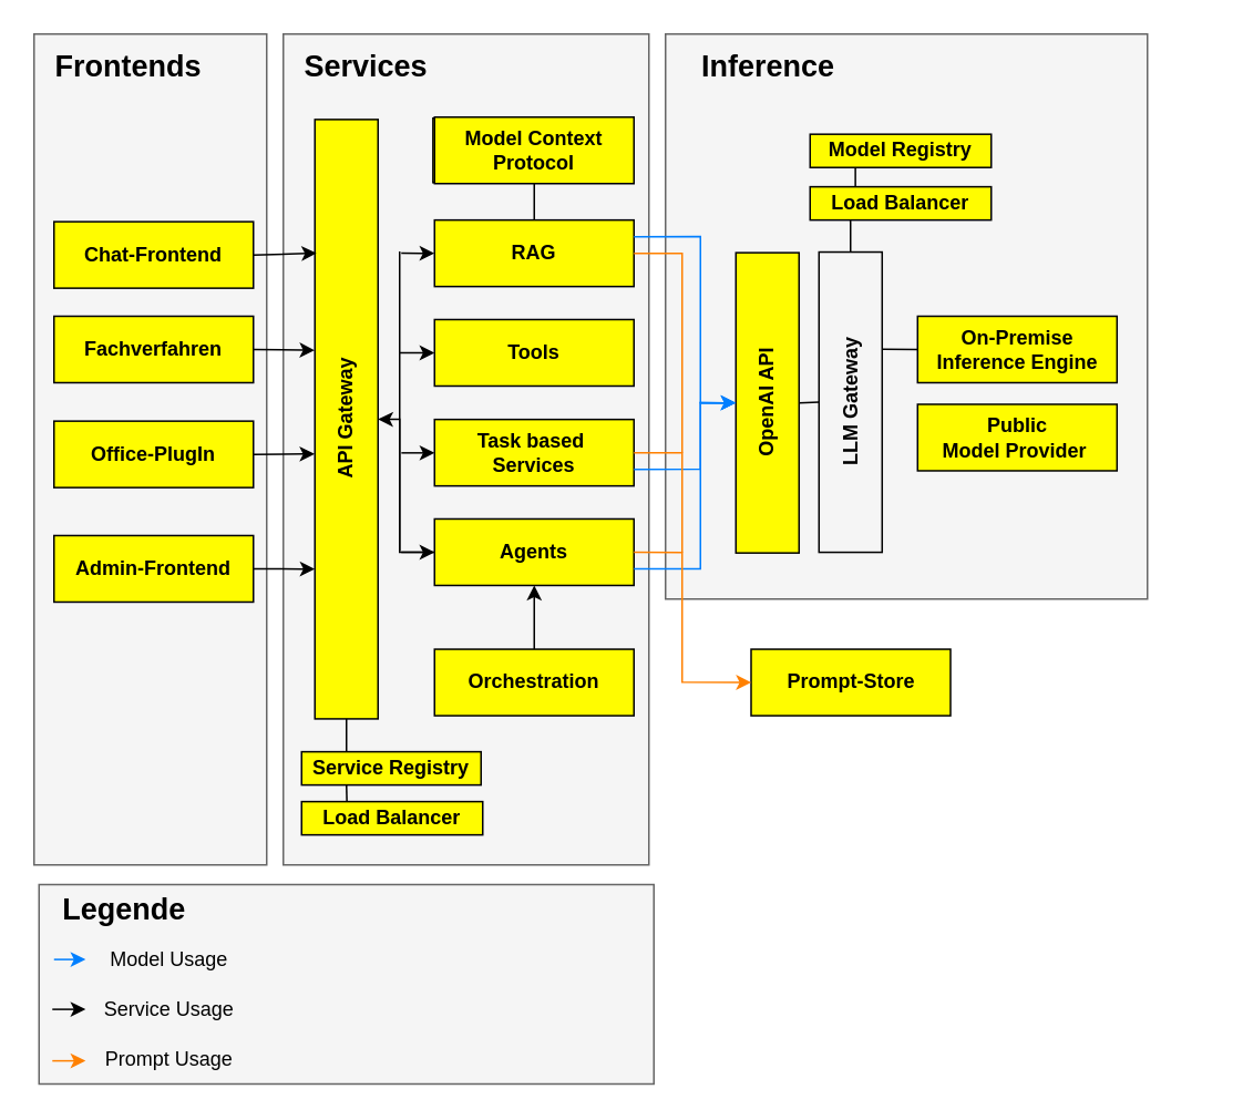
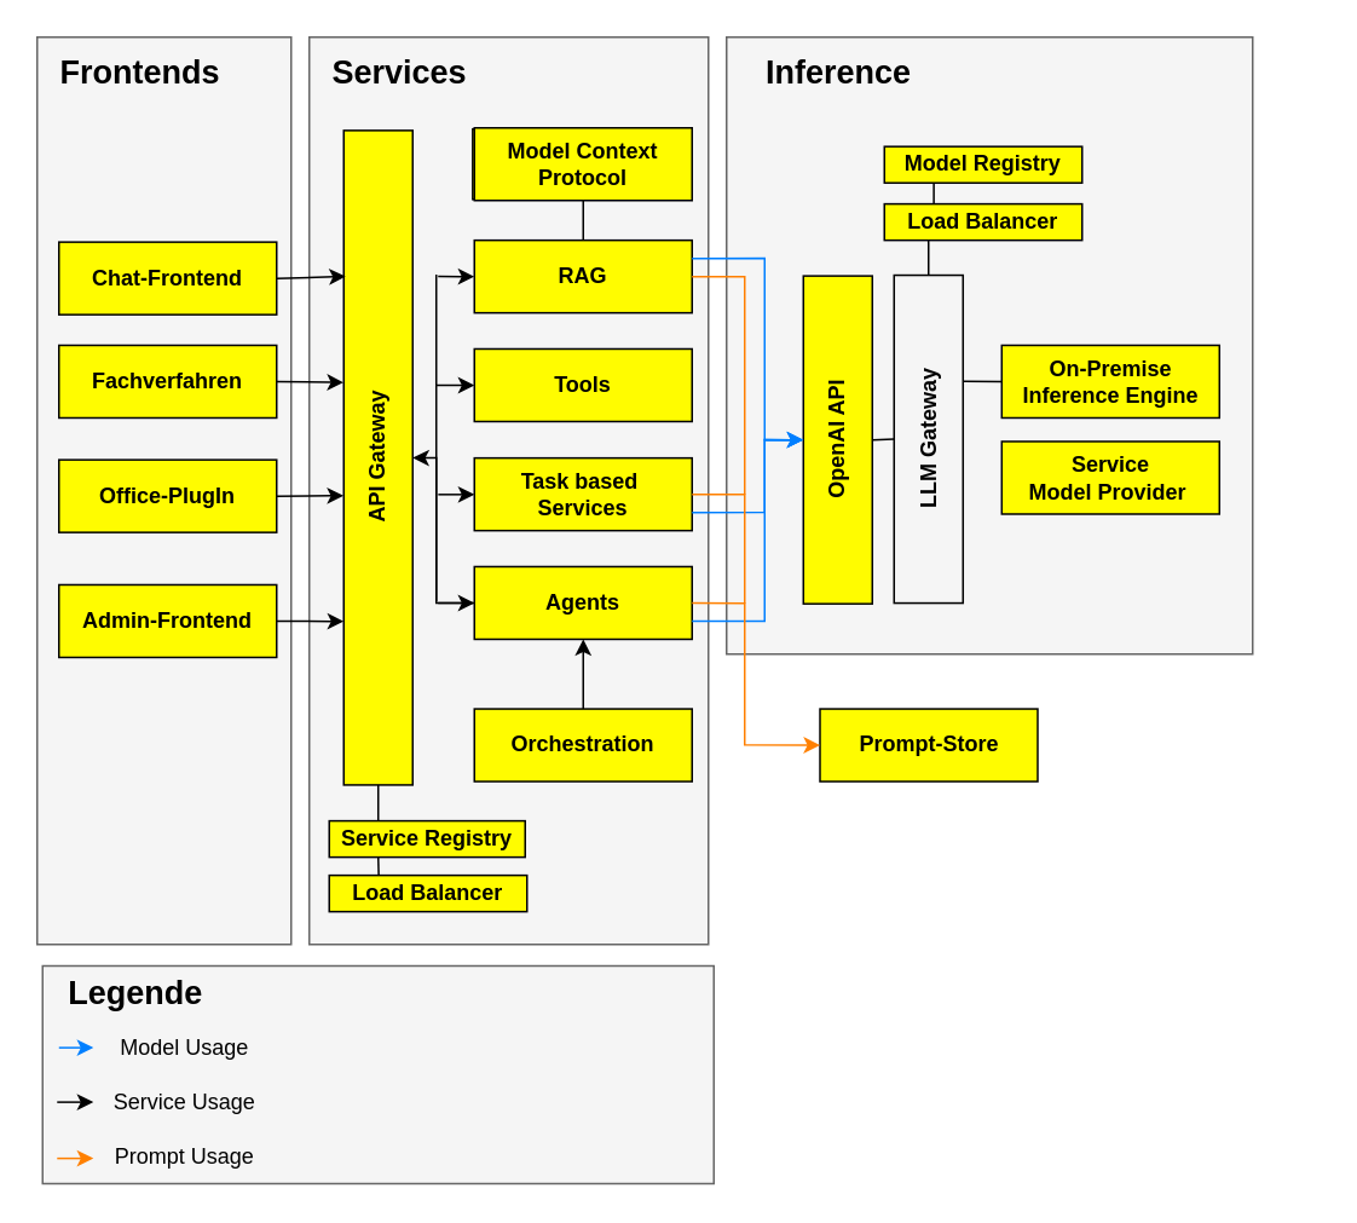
  <mxCell id="0" />
  <mxCell id="1" parent="0" />
  <mxCell id="2" value="" style="group" vertex="1" connectable="0" parent="1"><mxGeometry x="50" y="70" width="675.84" height="450" as="geometry" /></mxCell>
  <mxCell id="3" value="" style="verticalLabelPosition=bottom;verticalAlign=top;html=1;shape=mxgraph.basic.rect;fillColor2=none;strokeWidth=1;size=20;indent=5;fillColor=#f5f5f5;strokeColor=#666666;fontColor=#333333;" vertex="1" parent="2"><mxGeometry x="350" y="-50" width="290" height="340" as="geometry" /></mxCell>
  <mxCell id="4" value="" style="verticalLabelPosition=bottom;verticalAlign=top;html=1;shape=mxgraph.basic.rect;fillColor2=none;strokeWidth=1;size=20;indent=5;fillColor=#f5f5f5;strokeColor=#666666;fontColor=#333333;" vertex="1" parent="2"><mxGeometry x="120" y="-50" width="220" height="500" as="geometry" /></mxCell>
  <mxCell id="5" value="" style="verticalLabelPosition=bottom;verticalAlign=top;html=1;shape=mxgraph.basic.rect;fillColor2=none;strokeWidth=1;size=20;indent=5;fillColor=#f5f5f5;strokeColor=#666666;fontColor=#333333;" vertex="1" parent="2"><mxGeometry x="-30" y="-50" width="140" height="500" as="geometry" /></mxCell>
  <mxCell id="6" value="Chat-Frontend" style="rounded=0;whiteSpace=wrap;html=1;fillStyle=solid;fillColor=#FFFC00;fontStyle=1" parent="2" vertex="1"><mxGeometry x="-18" y="62.93" width="120" height="40" as="geometry" /></mxCell>
  <mxCell id="7" value="API Gateway" style="rounded=0;whiteSpace=wrap;html=1;fillStyle=solid;fillColor=#FFFC00;fontStyle=1;rotation=-90;" parent="2" vertex="1"><mxGeometry x="-22.34" y="162.77" width="360.69" height="38" as="geometry" /></mxCell>
  <mxCell id="8" value="API" style="rounded=0;whiteSpace=wrap;html=1;fillStyle=solid;fillColor=#FFFC00;fontStyle=1;rotation=-90;" parent="2" vertex="1"><mxGeometry x="201" y="9.69" width="38.75" height="20.62" as="geometry" /></mxCell>
  <mxCell id="9" value="Model Context Protocol" style="rounded=0;whiteSpace=wrap;html=1;fillStyle=solid;fillColor=#FFFC00;fontStyle=1" parent="2" vertex="1"><mxGeometry x="211" width="120" height="40" as="geometry" /></mxCell>
  <mxCell id="10" value="RAG" style="rounded=0;whiteSpace=wrap;html=1;fillStyle=solid;fillColor=#FFFC00;fontStyle=1" parent="2" vertex="1"><mxGeometry x="211" y="61.93" width="120" height="40" as="geometry" /></mxCell>
  <mxCell id="11" value="Tools" style="rounded=0;whiteSpace=wrap;html=1;fillStyle=solid;fillColor=#FFFC00;fontStyle=1" parent="2" vertex="1"><mxGeometry x="211" y="121.82" width="120" height="40" as="geometry" /></mxCell>
  <mxCell id="12" value="Task based&amp;nbsp;&lt;div&gt;Services&lt;/div&gt;" style="rounded=0;whiteSpace=wrap;html=1;fillStyle=solid;fillColor=#FFFC00;fontStyle=1" parent="2" vertex="1"><mxGeometry x="211" y="181.93" width="120" height="40" as="geometry" /></mxCell>
  <mxCell id="13" value="Agents" style="rounded=0;whiteSpace=wrap;html=1;fillStyle=solid;fillColor=#FFFC00;fontStyle=1" parent="2" vertex="1"><mxGeometry x="211" y="241.81" width="120" height="40" as="geometry" /></mxCell>
  <mxCell id="14" value="Service Registry" style="rounded=0;whiteSpace=wrap;html=1;fillStyle=solid;fillColor=#FFFC00;fontStyle=1" parent="2" vertex="1"><mxGeometry x="131" y="381.91" width="107.99" height="20" as="geometry" /></mxCell>
  <mxCell id="15" value="Orchestration" style="rounded=0;whiteSpace=wrap;html=1;fillStyle=solid;fillColor=#FFFC00;fontStyle=1" parent="2" vertex="1"><mxGeometry x="211" y="320.21" width="120" height="40" as="geometry" /></mxCell>
  <mxCell id="16" value="" style="endArrow=none;html=1;rounded=0;" parent="2" edge="1"><mxGeometry width="50" height="50" relative="1" as="geometry"><mxPoint x="190" y="260.91" as="sourcePoint" /><mxPoint x="190" y="80.91" as="targetPoint" /></mxGeometry></mxCell>
  <mxCell id="17" value="" style="endArrow=none;html=1;rounded=0;entryX=0;entryY=0.5;entryDx=0;entryDy=0;" parent="2" target="13" edge="1"><mxGeometry width="50" height="50" relative="1" as="geometry"><mxPoint x="191" y="261.91" as="sourcePoint" /><mxPoint x="131" y="240.21" as="targetPoint" /></mxGeometry></mxCell>
  <mxCell id="18" value="" style="endArrow=classic;html=1;rounded=0;exitX=0.5;exitY=0;exitDx=0;exitDy=0;entryX=0.5;entryY=1;entryDx=0;entryDy=0;" parent="2" source="15" target="13" edge="1"><mxGeometry width="50" height="50" relative="1" as="geometry"><mxPoint x="81" y="290.21" as="sourcePoint" /><mxPoint x="271" y="284.21" as="targetPoint" /></mxGeometry></mxCell>
  <mxCell id="19" value="" style="endArrow=classic;html=1;rounded=0;entryX=0;entryY=0.5;entryDx=0;entryDy=0;" parent="2" target="10" edge="1"><mxGeometry width="50" height="50" relative="1" as="geometry"><mxPoint x="191" y="81.91" as="sourcePoint" /><mxPoint x="221" y="21.91" as="targetPoint" /></mxGeometry></mxCell>
  <mxCell id="20" value="" style="endArrow=classic;html=1;rounded=0;entryX=0;entryY=0.5;entryDx=0;entryDy=0;" parent="2" target="11" edge="1"><mxGeometry width="50" height="50" relative="1" as="geometry"><mxPoint x="190" y="141.91" as="sourcePoint" /><mxPoint x="221" y="51.91" as="targetPoint" /></mxGeometry></mxCell>
  <mxCell id="21" value="" style="endArrow=classic;html=1;rounded=0;entryX=0;entryY=0.5;entryDx=0;entryDy=0;" parent="2" edge="1"><mxGeometry width="50" height="50" relative="1" as="geometry"><mxPoint x="191.06" y="202.05" as="sourcePoint" /><mxPoint x="211.06" y="202.05" as="targetPoint" /></mxGeometry></mxCell>
  <mxCell id="22" value="" style="endArrow=classic;html=1;rounded=0;exitX=1;exitY=0.5;exitDx=0;exitDy=0;entryX=0.777;entryY=0.026;entryDx=0;entryDy=0;entryPerimeter=0;" parent="2" source="6" target="7" edge="1"><mxGeometry width="50" height="50" relative="1" as="geometry"><mxPoint x="120" y="181.91" as="sourcePoint" /><mxPoint x="140" y="151.91" as="targetPoint" /></mxGeometry></mxCell>
  <mxCell id="23" value="Prompt-Store" style="rounded=0;whiteSpace=wrap;html=1;fillStyle=solid;fillColor=#FFFC00;fontStyle=1" parent="2" vertex="1"><mxGeometry x="401.5" y="320.21" width="120" height="40" as="geometry" /></mxCell>
  <mxCell id="24" value="" style="endArrow=none;html=1;rounded=0;entryX=0.5;entryY=1;entryDx=0;entryDy=0;exitX=0.5;exitY=0;exitDx=0;exitDy=0;" parent="2" source="10" target="9" edge="1"><mxGeometry width="50" height="50" relative="1" as="geometry"><mxPoint x="401" y="271.91" as="sourcePoint" /><mxPoint x="401" y="91.91" as="targetPoint" /></mxGeometry></mxCell>
  <mxCell id="25" value="OpenAI API" style="rounded=0;whiteSpace=wrap;html=1;fillStyle=solid;fillColor=#FFFC00;fontStyle=1;rotation=-90;" parent="2" vertex="1"><mxGeometry x="321" y="152.93" width="180.69" height="38" as="geometry" /></mxCell>
  <mxCell id="26" value="" style="endArrow=classic;html=1;rounded=0;exitX=1;exitY=0.25;exitDx=0;exitDy=0;entryX=0.5;entryY=0;entryDx=0;entryDy=0;strokeColor=#007FFF;" parent="2" source="10" target="25" edge="1"><mxGeometry width="50" height="50" relative="1" as="geometry"><mxPoint x="371" y="161.91" as="sourcePoint" /><mxPoint x="391" y="91.91" as="targetPoint" /><Array as="points"><mxPoint x="371" y="71.91" /><mxPoint x="371" y="171.91" /></Array></mxGeometry></mxCell>
  <mxCell id="27" value="LLM Gateway" style="rounded=0;whiteSpace=wrap;html=1;fillStyle=solid;fillColor=#f5f5f5;fontStyle=1;rotation=-90;" parent="2" vertex="1"><mxGeometry x="371" y="152.53" width="180.69" height="38" as="geometry" /></mxCell>
  <mxCell id="28" value="Model Registry" style="rounded=0;whiteSpace=wrap;html=1;fillStyle=solid;fillColor=#FFFC00;fontStyle=1" parent="2" vertex="1"><mxGeometry x="437.01" y="10.29" width="108.99" height="20.02" as="geometry" /></mxCell>
  <mxCell id="29" value="Load Balancer" style="rounded=0;whiteSpace=wrap;html=1;fillStyle=solid;fillColor=#FFFC00;fontStyle=1" parent="2" vertex="1"><mxGeometry x="437" y="41.91" width="109" height="20.02" as="geometry" /></mxCell>
  <mxCell id="30" value="" style="endArrow=none;html=1;rounded=0;entryX=0.223;entryY=0.991;entryDx=0;entryDy=0;exitX=1;exitY=0.5;exitDx=0;exitDy=0;entryPerimeter=0;" parent="2" source="27" target="29" edge="1"><mxGeometry width="50" height="50" relative="1" as="geometry"><mxPoint x="381" y="271.91" as="sourcePoint" /><mxPoint x="381" y="91.91" as="targetPoint" /></mxGeometry></mxCell>
  <mxCell id="31" value="On-Premise&lt;br&gt;Inference Engine" style="rounded=0;whiteSpace=wrap;html=1;fillStyle=solid;fillColor=#FFFC00;fontStyle=1" parent="2" vertex="1"><mxGeometry x="501.69" y="119.82" width="120" height="40" as="geometry" /></mxCell>
- <mxCell id="32" value="Public &lt;br&gt;Model Provider&amp;nbsp;" style="rounded=0;whiteSpace=wrap;html=1;fillStyle=solid;fillColor=#FFFC00;fontStyle=1" parent="2" vertex="1"><mxGeometry x="501.69" y="172.82" width="120" height="40" as="geometry" /></mxCell>
+ <mxCell id="32" value="Service &lt;br&gt;Model Provider&amp;nbsp;" style="rounded=0;whiteSpace=wrap;html=1;fillStyle=solid;fillColor=#FFFC00;fontStyle=1" parent="2" vertex="1"><mxGeometry x="501.69" y="172.82" width="120" height="40" as="geometry" /></mxCell>
  <mxCell id="33" value="" style="endArrow=classic;html=1;rounded=0;exitX=1;exitY=0.75;exitDx=0;exitDy=0;entryX=0.5;entryY=0;entryDx=0;entryDy=0;strokeColor=#007FFF;" parent="2" source="13" target="25" edge="1"><mxGeometry width="50" height="50" relative="1" as="geometry"><mxPoint x="321" y="141.91" as="sourcePoint" /><mxPoint x="371" y="91.91" as="targetPoint" /><Array as="points"><mxPoint x="371" y="271.91" /><mxPoint x="371" y="171.91" /></Array></mxGeometry></mxCell>
  <mxCell id="34" value="" style="endArrow=classic;html=1;rounded=0;exitX=1;exitY=0.75;exitDx=0;exitDy=0;entryX=0.5;entryY=0;entryDx=0;entryDy=0;strokeColor=#007FFF;" parent="2" source="12" target="25" edge="1"><mxGeometry width="50" height="50" relative="1" as="geometry"><mxPoint x="341" y="281.91" as="sourcePoint" /><mxPoint x="402" y="181.91" as="targetPoint" /><Array as="points"><mxPoint x="371" y="211.91" /><mxPoint x="371" y="171.91" /></Array></mxGeometry></mxCell>
  <mxCell id="35" value="" style="endArrow=none;html=1;rounded=0;entryX=0.5;entryY=0;entryDx=0;entryDy=0;exitX=0.5;exitY=1;exitDx=0;exitDy=0;" parent="2" source="25" target="27" edge="1"><mxGeometry width="50" height="50" relative="1" as="geometry"><mxPoint x="260" y="241.91" as="sourcePoint" /><mxPoint x="310" y="191.91" as="targetPoint" /></mxGeometry></mxCell>
  <mxCell id="36" value="" style="endArrow=none;html=1;rounded=0;entryX=0.25;entryY=1;entryDx=0;entryDy=0;exitX=0.25;exitY=0;exitDx=0;exitDy=0;" parent="2" source="29" target="28" edge="1"><mxGeometry width="50" height="50" relative="1" as="geometry"><mxPoint x="461" y="21.91" as="sourcePoint" /><mxPoint x="471" y="71.91" as="targetPoint" /></mxGeometry></mxCell>
  <mxCell id="37" value="" style="endArrow=none;html=1;rounded=0;exitX=0.676;exitY=1.006;exitDx=0;exitDy=0;exitPerimeter=0;entryX=0;entryY=0.5;entryDx=0;entryDy=0;" parent="2" source="27" target="31" edge="1"><mxGeometry width="50" height="50" relative="1" as="geometry"><mxPoint x="482.409" y="139.729" as="sourcePoint" /><mxPoint x="501" y="141.91" as="targetPoint" /></mxGeometry></mxCell>
  <mxCell id="38" value="Fachverfahren" style="rounded=0;whiteSpace=wrap;html=1;fillStyle=solid;fillColor=#FFFC00;fontStyle=1" parent="2" vertex="1"><mxGeometry x="-18" y="119.82" width="120" height="40" as="geometry" /></mxCell>
  <mxCell id="39" value="" style="endArrow=classic;html=1;rounded=0;entryX=0.615;entryY=-0.004;entryDx=0;entryDy=0;exitX=1;exitY=0.5;exitDx=0;exitDy=0;entryPerimeter=0;" parent="2" source="38" target="7" edge="1"><mxGeometry width="50" height="50" relative="1" as="geometry"><mxPoint x="130" y="191.91" as="sourcePoint" /><mxPoint x="149" y="191.91" as="targetPoint" /></mxGeometry></mxCell>
  <mxCell id="40" value="Admin-Frontend" style="rounded=0;whiteSpace=wrap;html=1;fillStyle=solid;fillColor=#FFFC00;fontStyle=1" parent="2" vertex="1"><mxGeometry x="-18" y="251.81" width="120" height="40" as="geometry" /></mxCell>
  <mxCell id="41" value="Office-PlugIn" style="rounded=0;whiteSpace=wrap;html=1;fillStyle=solid;fillColor=#FFFC00;fontStyle=1" parent="2" vertex="1"><mxGeometry x="-18" y="182.93" width="120" height="40" as="geometry" /></mxCell>
  <mxCell id="42" value="" style="endArrow=classic;html=1;rounded=0;exitX=1;exitY=0.5;exitDx=0;exitDy=0;entryX=0.442;entryY=-0.004;entryDx=0;entryDy=0;entryPerimeter=0;" parent="2" source="41" target="7" edge="1"><mxGeometry width="50" height="50" relative="1" as="geometry"><mxPoint x="130" y="149.91" as="sourcePoint" /><mxPoint x="130" y="201.91" as="targetPoint" /></mxGeometry></mxCell>
  <mxCell id="43" value="" style="endArrow=classic;html=1;rounded=0;exitX=1;exitY=0.5;exitDx=0;exitDy=0;entryX=0.25;entryY=0;entryDx=0;entryDy=0;" parent="2" source="40" target="7" edge="1"><mxGeometry width="50" height="50" relative="1" as="geometry"><mxPoint x="130" y="212.91" as="sourcePoint" /><mxPoint x="130" y="261.91" as="targetPoint" /></mxGeometry></mxCell>
  <mxCell id="44" value="" style="endArrow=none;html=1;rounded=0;exitX=0.25;exitY=0;exitDx=0;exitDy=0;entryX=0;entryY=0.5;entryDx=0;entryDy=0;" parent="2" source="14" target="7" edge="1"><mxGeometry width="50" height="50" relative="1" as="geometry"><mxPoint x="180" y="161.91" as="sourcePoint" /><mxPoint x="230" y="111.91" as="targetPoint" /></mxGeometry></mxCell>
  <mxCell id="45" value="" style="endArrow=none;html=1;rounded=0;entryX=0.25;entryY=1;entryDx=0;entryDy=0;exitX=0.25;exitY=0;exitDx=0;exitDy=0;" parent="2" source="46" target="14" edge="1"><mxGeometry width="50" height="50" relative="1" as="geometry"><mxPoint x="155" y="411.91" as="sourcePoint" /><mxPoint x="181" y="381.91" as="targetPoint" /></mxGeometry></mxCell>
  <mxCell id="46" value="Load Balancer" style="rounded=0;whiteSpace=wrap;html=1;fillStyle=solid;fillColor=#FFFC00;fontStyle=1" parent="2" vertex="1"><mxGeometry x="131" y="411.91" width="109" height="20.02" as="geometry" /></mxCell>
  <mxCell id="47" value="" style="endArrow=classic;startArrow=classic;html=1;rounded=0;exitX=0.5;exitY=1;exitDx=0;exitDy=0;entryX=0;entryY=0.5;entryDx=0;entryDy=0;" parent="2" source="7" target="13" edge="1"><mxGeometry width="50" height="50" relative="1" as="geometry"><mxPoint x="-10" y="141.91" as="sourcePoint" /><mxPoint x="210" y="271.91" as="targetPoint" /><Array as="points"><mxPoint x="190" y="181.91" /><mxPoint x="190" y="261.91" /></Array></mxGeometry></mxCell>
  <mxCell id="48" value="" style="endArrow=classic;html=1;rounded=0;exitX=1;exitY=0.5;exitDx=0;exitDy=0;strokeColor=#FF8000;entryX=0;entryY=0.5;entryDx=0;entryDy=0;" parent="2" source="13" edge="1" target="23"><mxGeometry width="50" height="50" relative="1" as="geometry"><mxPoint x="330" y="281.529" as="sourcePoint" /><mxPoint x="400" y="341.91" as="targetPoint" /><Array as="points"><mxPoint x="360" y="262" /><mxPoint x="360" y="340" /></Array></mxGeometry></mxCell>
  <mxCell id="49" value="" style="endArrow=none;html=1;rounded=0;entryX=1;entryY=0.5;entryDx=0;entryDy=0;strokeColor=#FF8000;" parent="2" target="12" edge="1"><mxGeometry width="50" height="50" relative="1" as="geometry"><mxPoint x="360" y="262" as="sourcePoint" /><mxPoint x="350" y="201.91" as="targetPoint" /><Array as="points"><mxPoint x="360" y="202" /></Array></mxGeometry></mxCell>
  <mxCell id="50" value="" style="endArrow=none;html=1;rounded=0;entryX=1;entryY=0.5;entryDx=0;entryDy=0;strokeColor=#FF8000;" parent="2" target="10" edge="1"><mxGeometry width="50" height="50" relative="1" as="geometry"><mxPoint x="360" y="202" as="sourcePoint" /><mxPoint x="350" y="81.91" as="targetPoint" /><Array as="points"><mxPoint x="360" y="82.0" /></Array></mxGeometry></mxCell>
  <mxCell id="51" value="&lt;b&gt;&lt;font style=&quot;font-size: 18px;&quot;&gt;Services&lt;/font&gt;&lt;/b&gt;" style="text;html=1;align=left;verticalAlign=middle;whiteSpace=wrap;rounded=0;" vertex="1" parent="2"><mxGeometry x="131" y="-50" width="101" height="40" as="geometry" /></mxCell>
  <mxCell id="52" value="&lt;b&gt;&lt;font style=&quot;font-size: 18px;&quot;&gt;Inference&lt;/font&gt;&lt;/b&gt;" style="text;html=1;align=left;verticalAlign=middle;whiteSpace=wrap;rounded=0;" vertex="1" parent="2"><mxGeometry x="370" y="-50" width="270" height="40" as="geometry" /></mxCell>
  <mxCell id="53" value="" style="verticalLabelPosition=bottom;verticalAlign=top;html=1;shape=mxgraph.basic.rect;fillColor2=none;strokeWidth=1;size=20;indent=5;fillColor=#f5f5f5;fontColor=#333333;strokeColor=#666666;" vertex="1" parent="1"><mxGeometry x="23" y="531.91" width="370" height="120" as="geometry" /></mxCell>
  <mxCell id="54" value="" style="endArrow=classic;html=1;rounded=0;strokeColor=#007FFF;" parent="1" target="55" edge="1"><mxGeometry width="50" height="50" relative="1" as="geometry"><mxPoint x="32.01" y="576.91" as="sourcePoint" /><mxPoint x="82.01" y="576.91" as="targetPoint" /></mxGeometry></mxCell>
  <mxCell id="55" value="Model Usage" style="text;html=1;align=center;verticalAlign=middle;whiteSpace=wrap;rounded=0;" parent="1" vertex="1"><mxGeometry x="51.01" y="561.91" width="101" height="30" as="geometry" /></mxCell>
  <mxCell id="56" value="" style="endArrow=classic;html=1;rounded=0;" parent="1" edge="1"><mxGeometry width="50" height="50" relative="1" as="geometry"><mxPoint x="31.01" y="606.91" as="sourcePoint" /><mxPoint x="51.01" y="606.91" as="targetPoint" /><Array as="points"><mxPoint x="51.01" y="606.91" /></Array></mxGeometry></mxCell>
  <mxCell id="57" value="Service Usage" style="text;html=1;align=center;verticalAlign=middle;whiteSpace=wrap;rounded=0;" parent="1" vertex="1"><mxGeometry x="51.01" y="591.91" width="101" height="30" as="geometry" /></mxCell>
  <mxCell id="58" value="" style="endArrow=classic;html=1;rounded=0;strokeColor=#FF8000;" parent="1" edge="1"><mxGeometry width="50" height="50" relative="1" as="geometry"><mxPoint x="31.01" y="637.91" as="sourcePoint" /><mxPoint x="51.01" y="637.91" as="targetPoint" /><Array as="points"><mxPoint x="51.01" y="637.91" /></Array></mxGeometry></mxCell>
  <mxCell id="59" value="Prompt Usage" style="text;html=1;align=center;verticalAlign=middle;whiteSpace=wrap;rounded=0;" parent="1" vertex="1"><mxGeometry x="51.01" y="621.91" width="101" height="30" as="geometry" /></mxCell>
  <mxCell id="60" value="&lt;b&gt;&lt;font style=&quot;font-size: 18px;&quot;&gt;Legende&lt;/font&gt;&lt;/b&gt;" style="text;html=1;align=center;verticalAlign=middle;whiteSpace=wrap;rounded=0;" parent="1" vertex="1"><mxGeometry x="24.01" y="531.91" width="101" height="30" as="geometry" /></mxCell>
  <mxCell id="61" value="&lt;b&gt;&lt;font style=&quot;font-size: 18px;&quot;&gt;Frontends&lt;/font&gt;&lt;/b&gt;" style="text;html=1;align=left;verticalAlign=middle;whiteSpace=wrap;rounded=0;" vertex="1" parent="1"><mxGeometry x="30.66" y="20" width="101" height="40" as="geometry" /></mxCell>
